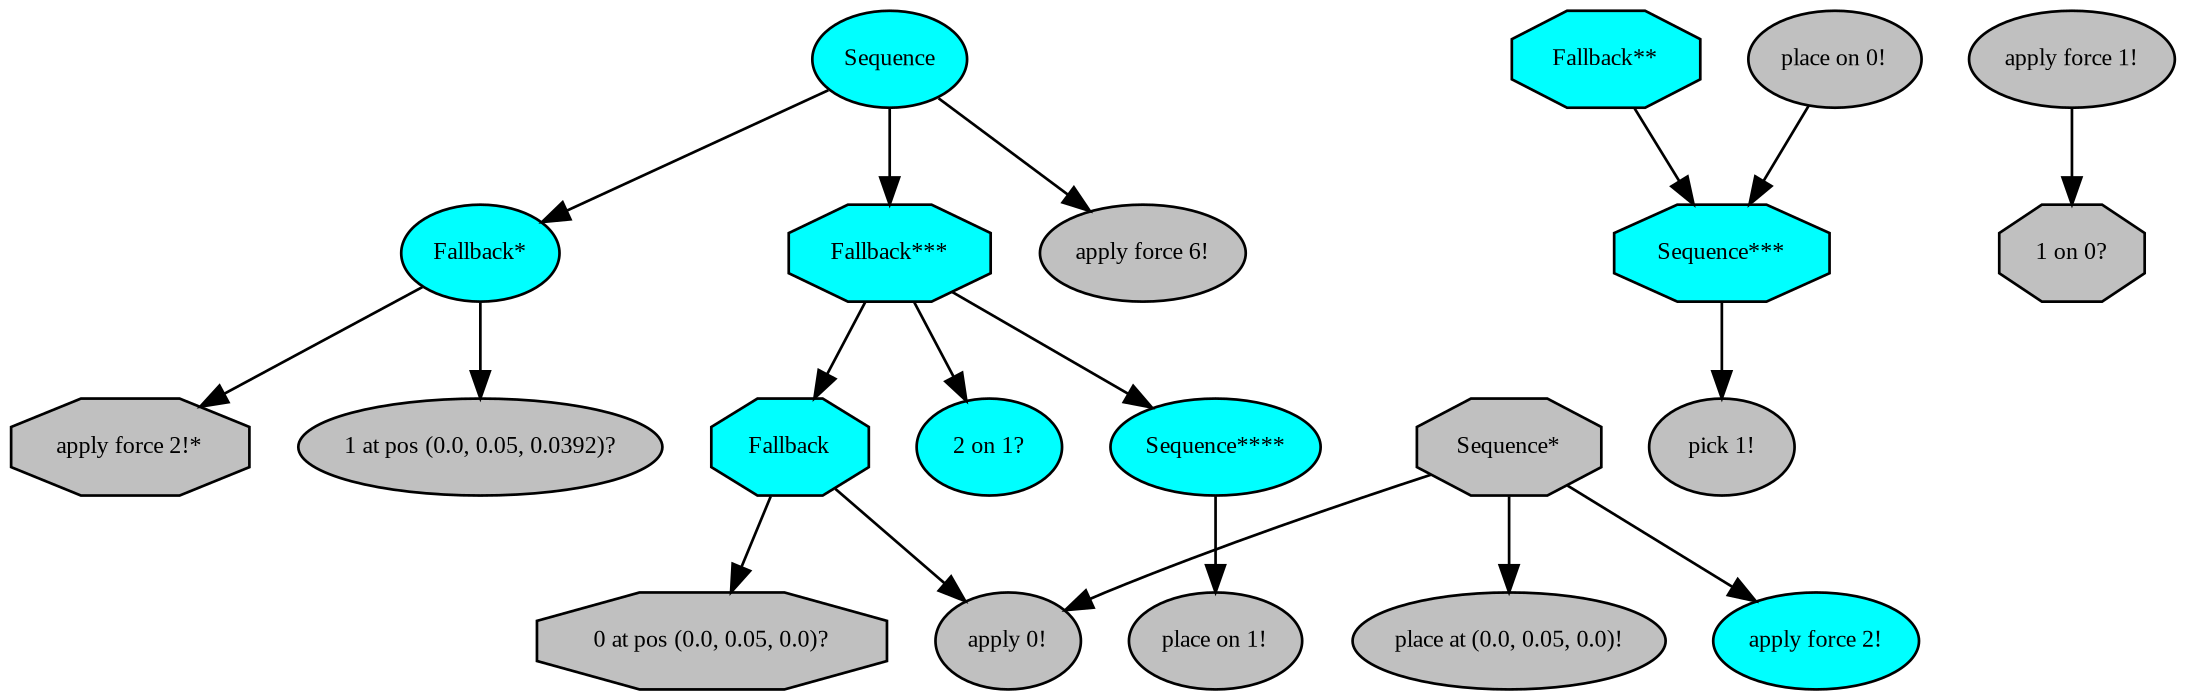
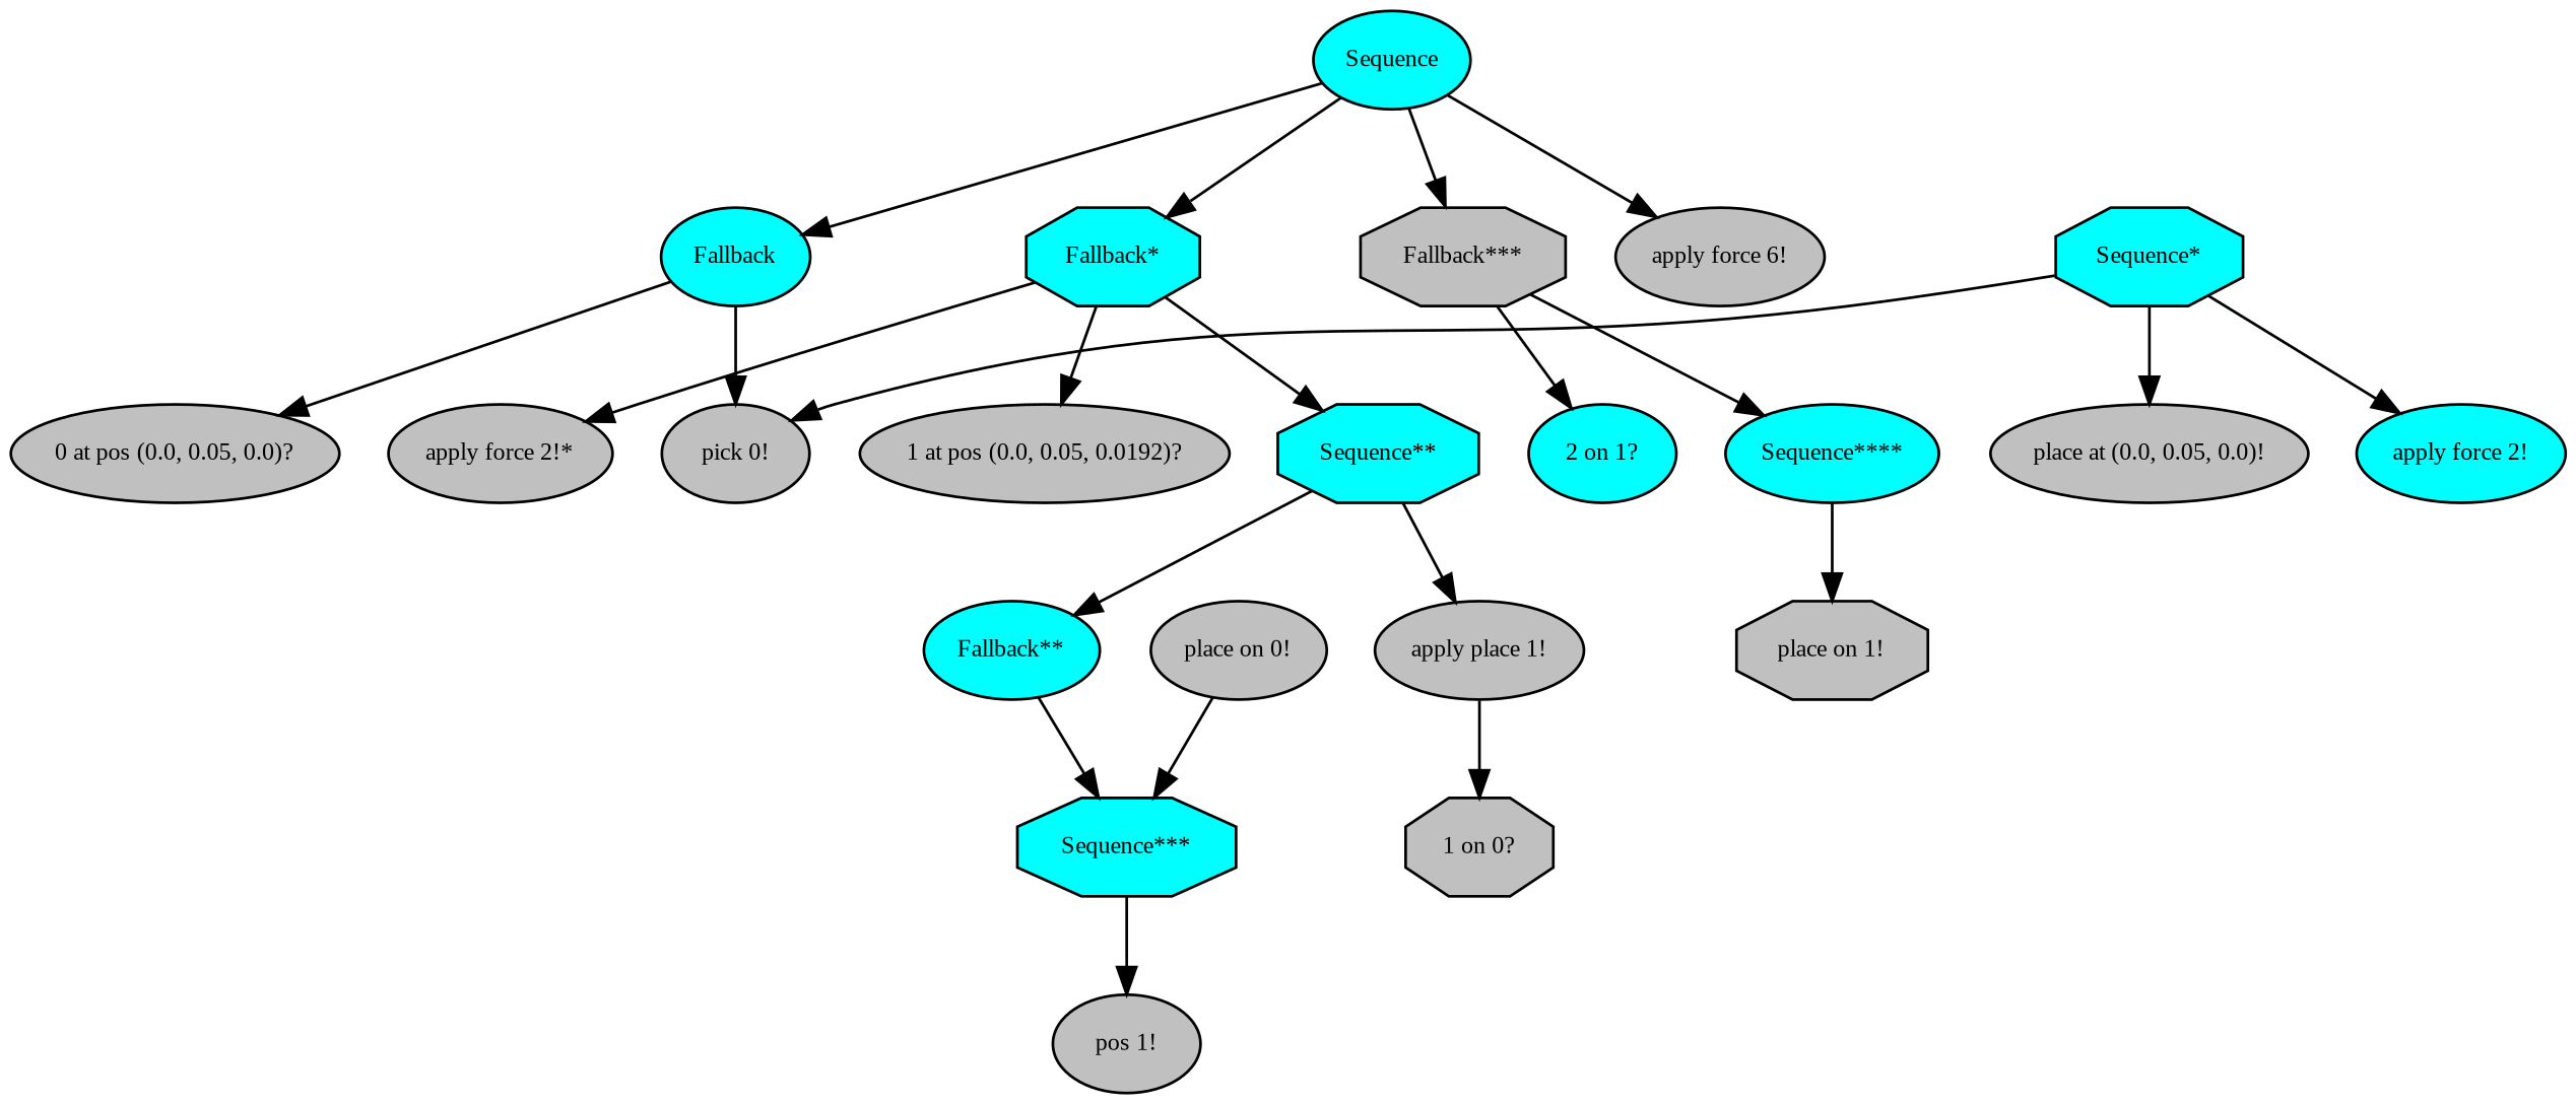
  digraph {
    fontname="Liberation Serif"
    ordering=out
    node [fillcolor=cyan fontcolor=black fontname="Liberation Serif" fontsize=9 shape=ellipse style=filled]
    edge [fontname="Liberation Serif"]
    n1 [label=Sequence]
-   n2 [label=Fallback shape=octagon]
-   n3 [label="Fallback*"]
-   n4 [label="Fallback***" shape=octagon]
+   n2 [label=Fallback]
+   n3 [label="Fallback*" shape=octagon]
+   n4 [fillcolor=gray label="Fallback***" shape=octagon]
    n5 [fillcolor=gray label="apply force 6!"]
-   n6 [fillcolor=gray label="0 at pos (0.0, 0.05, 0.0)?" shape=octagon]
-   n7 [fillcolor=gray label="apply 0!"]
-   n8 [fillcolor=gray label="apply force 2!*" shape=octagon]
-   n9 [fillcolor=gray label="1 at pos (0.0, 0.05, 0.0392)?"]
+   n6 [fillcolor=gray label="0 at pos (0.0, 0.05, 0.0)?"]
+   n7 [fillcolor=gray label="pick 0!"]
+   n8 [fillcolor=gray label="apply force 2!*"]
+   n9 [fillcolor=gray label="1 at pos (0.0, 0.05, 0.0192)?"]
+   n10 [label="Sequence**" shape=octagon]
    n11 [label="2 on 1?"]
    n12 [label="Sequence****"]
-   n13 [fillcolor=gray label="Sequence*" shape=octagon]
+   n13 [label="Sequence*" shape=octagon]
    n14 [fillcolor=gray label="place at (0.0, 0.05, 0.0)!"]
    n15 [label="apply force 2!"]
-   n16 [label="Fallback**" shape=octagon]
-   n17 [fillcolor=gray label="apply force 1!"]
+   n16 [label="Fallback**"]
+   n17 [fillcolor=gray label="apply place 1!"]
    n18 [label="Sequence***" shape=octagon]
    n19 [fillcolor=gray label="1 on 0?" shape=octagon]
-   n20 [fillcolor=gray label="pick 1!"]
+   n20 [fillcolor=gray label="pos 1!"]
    n21 [fillcolor=gray label="place on 0!"]
-   n22 [fillcolor=gray label="place on 1!"]
-   n4 -> n2
+   n22 [fillcolor=gray label="place on 1!" shape=octagon]
+   n1 -> n2
    n1 -> n3
    n1 -> n4
    n1 -> n5
    n2 -> n6
    n2 -> n7
    n3 -> n8
    n3 -> n9
+   n3 -> n10
    n4 -> n11
    n4 -> n12
+   n10 -> n16
+   n10 -> n17
    n12 -> n22
    n13 -> n7
    n13 -> n14
    n13 -> n15
    n16 -> n18
    n17 -> n19
    n18 -> n20
    n21 -> n18
  }
